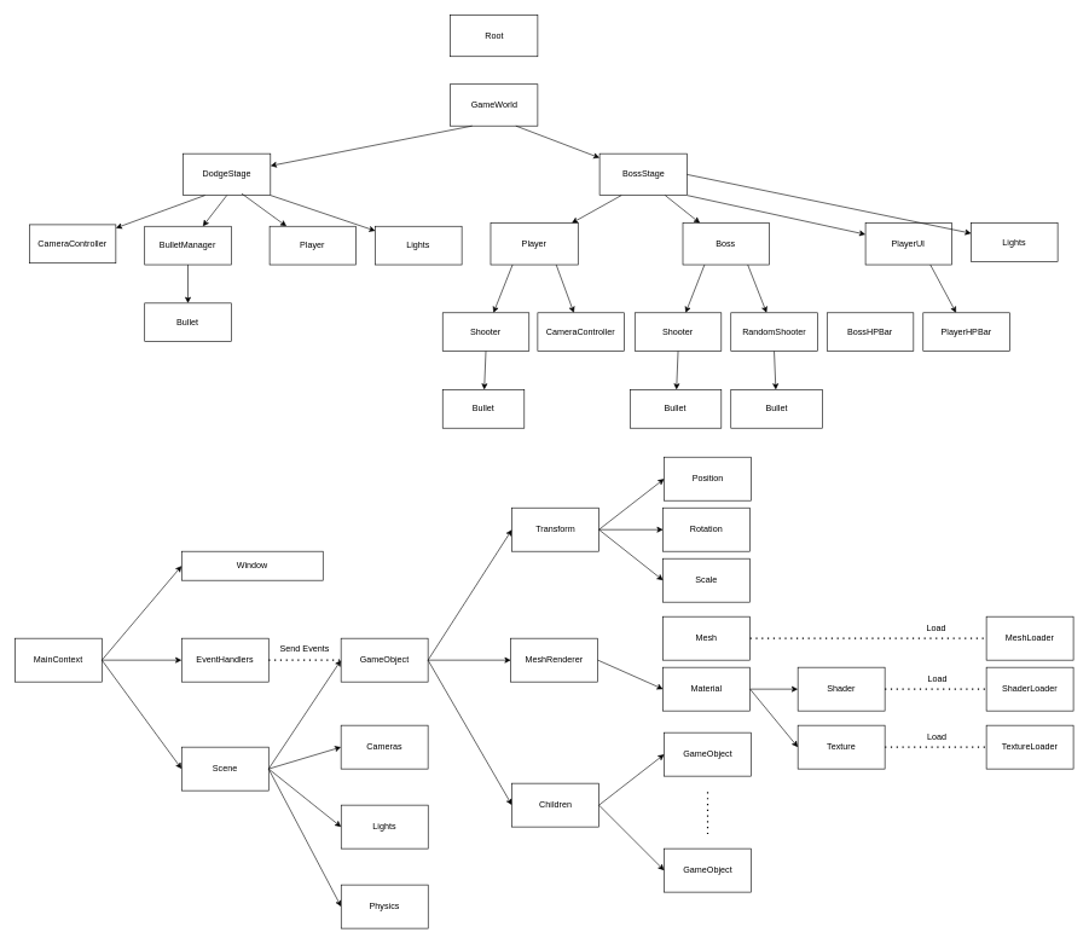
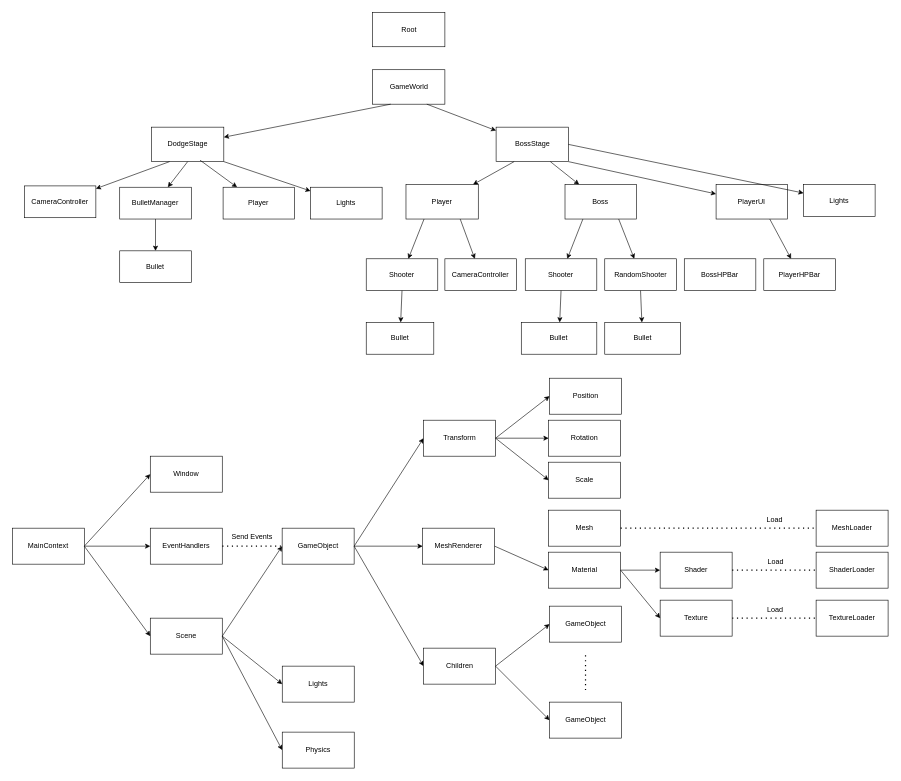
  <mxCell id="0" />
  <mxCell id="1" parent="0" />
  <mxCell id="2" value="GameObject" style="rounded=0;whiteSpace=wrap;html=1;" vertex="1" parent="1"><mxGeometry x="469.84" y="880" width="120" height="60" as="geometry" /></mxCell>
  <mxCell id="3" value="" style="endArrow=classic;html=1;rounded=0;exitX=1;exitY=0.5;exitDx=0;exitDy=0;entryX=0;entryY=0.5;entryDx=0;entryDy=0;" edge="1" parent="1" source="2" target="4"><mxGeometry width="50" height="50" relative="1" as="geometry"><mxPoint x="654.08" y="860" as="sourcePoint" /><mxPoint x="714.08" y="710" as="targetPoint" /></mxGeometry></mxCell>
  <mxCell id="4" value="Transform" style="rounded=0;whiteSpace=wrap;html=1;" vertex="1" parent="1"><mxGeometry x="705.6" y="700" width="120" height="60" as="geometry" /></mxCell>
  <mxCell id="5" value="" style="endArrow=classic;html=1;rounded=0;exitX=1;exitY=0.5;exitDx=0;exitDy=0;" edge="1" parent="1" source="2" target="6"><mxGeometry width="50" height="50" relative="1" as="geometry"><mxPoint x="764.08" y="890" as="sourcePoint" /><mxPoint x="704.08" y="910" as="targetPoint" /></mxGeometry></mxCell>
  <mxCell id="6" value="MeshRenderer" style="rounded=0;whiteSpace=wrap;html=1;" vertex="1" parent="1"><mxGeometry x="704.08" y="880" width="120" height="60" as="geometry" /></mxCell>
  <mxCell id="7" value="" style="endArrow=classic;html=1;rounded=0;exitX=1;exitY=0.5;exitDx=0;exitDy=0;entryX=0;entryY=0.5;entryDx=0;entryDy=0;" edge="1" parent="1" source="2" target="8"><mxGeometry width="50" height="50" relative="1" as="geometry"><mxPoint x="574.08" y="1090" as="sourcePoint" /><mxPoint x="694.08" y="1030" as="targetPoint" /></mxGeometry></mxCell>
  <mxCell id="8" value="Children" style="rounded=0;whiteSpace=wrap;html=1;" vertex="1" parent="1"><mxGeometry x="705.6" y="1080" width="120" height="60" as="geometry" /></mxCell>
  <mxCell id="9" value="Mesh" style="rounded=0;whiteSpace=wrap;html=1;" vertex="1" parent="1"><mxGeometry x="914.08" y="850" width="120" height="60" as="geometry" /></mxCell>
  <mxCell id="10" value="" style="endArrow=classic;html=1;rounded=0;exitX=1;exitY=0.5;exitDx=0;exitDy=0;entryX=0;entryY=0.5;entryDx=0;entryDy=0;" edge="1" parent="1" source="6" target="11"><mxGeometry width="50" height="50" relative="1" as="geometry"><mxPoint x="764.08" y="900" as="sourcePoint" /><mxPoint x="854.08" y="970" as="targetPoint" /></mxGeometry></mxCell>
  <mxCell id="11" value="Material" style="rounded=0;whiteSpace=wrap;html=1;" vertex="1" parent="1"><mxGeometry x="914.08" y="920" width="120" height="60" as="geometry" /></mxCell>
  <mxCell id="12" value="GameObject" style="rounded=0;whiteSpace=wrap;html=1;" vertex="1" parent="1"><mxGeometry x="915.6" y="1010" width="120" height="60" as="geometry" /></mxCell>
  <mxCell id="13" value="" style="endArrow=classic;html=1;rounded=0;exitX=1;exitY=0.5;exitDx=0;exitDy=0;entryX=0;entryY=0.5;entryDx=0;entryDy=0;" edge="1" parent="1" source="8" target="12"><mxGeometry width="50" height="50" relative="1" as="geometry"><mxPoint x="815.6" y="1140" as="sourcePoint" /><mxPoint x="865.6" y="1090" as="targetPoint" /></mxGeometry></mxCell>
  <mxCell id="14" value="" style="endArrow=none;dashed=1;html=1;dashPattern=1 3;strokeWidth=2;rounded=0;" edge="1" parent="1"><mxGeometry width="50" height="50" relative="1" as="geometry"><mxPoint x="975.6" y="1150" as="sourcePoint" /><mxPoint x="975.6" y="1090" as="targetPoint" /></mxGeometry></mxCell>
  <mxCell id="15" value="GameObject" style="rounded=0;whiteSpace=wrap;html=1;" vertex="1" parent="1"><mxGeometry x="915.6" y="1170" width="120" height="60" as="geometry" /></mxCell>
  <mxCell id="16" value="" style="endArrow=classic;html=1;rounded=0;exitX=1;exitY=0.5;exitDx=0;exitDy=0;entryX=0;entryY=0.5;entryDx=0;entryDy=0;" edge="1" parent="1" source="8" target="15"><mxGeometry width="50" height="50" relative="1" as="geometry"><mxPoint x="725.6" y="1210" as="sourcePoint" /><mxPoint x="775.6" y="1160" as="targetPoint" /></mxGeometry></mxCell>
  <mxCell id="17" value="Position" style="rounded=0;whiteSpace=wrap;html=1;" vertex="1" parent="1"><mxGeometry x="915.6" y="630" width="120" height="60" as="geometry" /></mxCell>
  <mxCell id="18" value="Scale" style="rounded=0;whiteSpace=wrap;html=1;" vertex="1" parent="1"><mxGeometry x="914.08" y="770" width="120" height="60" as="geometry" /></mxCell>
  <mxCell id="19" value="&lt;div&gt;Rotation&lt;/div&gt;" style="rounded=0;whiteSpace=wrap;html=1;" vertex="1" parent="1"><mxGeometry x="914.08" y="700" width="120" height="60" as="geometry" /></mxCell>
  <mxCell id="20" value="" style="endArrow=classic;html=1;rounded=0;entryX=0;entryY=0.5;entryDx=0;entryDy=0;exitX=1;exitY=0.5;exitDx=0;exitDy=0;" edge="1" parent="1" source="4" target="17"><mxGeometry width="50" height="50" relative="1" as="geometry"><mxPoint x="754.08" y="810" as="sourcePoint" /><mxPoint x="914.08" y="650" as="targetPoint" /></mxGeometry></mxCell>
  <mxCell id="21" value="" style="endArrow=classic;html=1;rounded=0;entryX=0;entryY=0.5;entryDx=0;entryDy=0;exitX=1;exitY=0.5;exitDx=0;exitDy=0;" edge="1" parent="1" source="4" target="19"><mxGeometry width="50" height="50" relative="1" as="geometry"><mxPoint x="834.08" y="800" as="sourcePoint" /><mxPoint x="884.08" y="750" as="targetPoint" /></mxGeometry></mxCell>
  <mxCell id="22" value="" style="endArrow=classic;html=1;rounded=0;entryX=0;entryY=0.5;entryDx=0;entryDy=0;exitX=1;exitY=0.5;exitDx=0;exitDy=0;" edge="1" parent="1" source="4" target="18"><mxGeometry width="50" height="50" relative="1" as="geometry"><mxPoint x="824.08" y="840" as="sourcePoint" /><mxPoint x="874.08" y="790" as="targetPoint" /></mxGeometry></mxCell>
  <mxCell id="23" value="Scene" style="rounded=0;whiteSpace=wrap;html=1;" vertex="1" parent="1"><mxGeometry x="250" y="1030" width="120" height="60" as="geometry" /></mxCell>
  <mxCell id="24" value="" style="endArrow=classic;html=1;rounded=0;exitX=1;exitY=0.5;exitDx=0;exitDy=0;entryX=0;entryY=0.5;entryDx=0;entryDy=0;" edge="1" parent="1" source="23" target="2"><mxGeometry width="50" height="50" relative="1" as="geometry"><mxPoint x="501.36" y="1050" as="sourcePoint" /><mxPoint x="551.36" y="1000" as="targetPoint" /></mxGeometry></mxCell>
  <mxCell id="25" value="" style="endArrow=classic;html=1;rounded=0;exitX=1;exitY=0.5;exitDx=0;exitDy=0;entryX=0;entryY=0.5;entryDx=0;entryDy=0;" edge="1" parent="1" source="23" target="26"><mxGeometry width="50" height="50" relative="1" as="geometry"><mxPoint x="470" y="1200" as="sourcePoint" /><mxPoint x="460" y="1200" as="targetPoint" /></mxGeometry></mxCell>
  <mxCell id="26" value="Physics" style="rounded=0;whiteSpace=wrap;html=1;" vertex="1" parent="1"><mxGeometry x="470" y="1220" width="120" height="60" as="geometry" /></mxCell>
- <mxCell id="27" value="Cameras" style="rounded=0;whiteSpace=wrap;html=1;" vertex="1" parent="1"><mxGeometry x="469.84" y="1000" width="120" height="60" as="geometry" /></mxCell>
  <mxCell id="28" value="Lights" style="rounded=0;whiteSpace=wrap;html=1;" vertex="1" parent="1"><mxGeometry x="470" y="1110" width="120" height="60" as="geometry" /></mxCell>
- <mxCell id="29" value="" style="endArrow=classic;html=1;rounded=0;exitX=1;exitY=0.5;exitDx=0;exitDy=0;entryX=0;entryY=0.5;entryDx=0;entryDy=0;" edge="1" parent="1" source="23" target="27"><mxGeometry width="50" height="50" relative="1" as="geometry"><mxPoint x="450" y="1150" as="sourcePoint" /><mxPoint x="500" y="1100" as="targetPoint" /></mxGeometry></mxCell>
  <mxCell id="30" value="" style="endArrow=classic;html=1;rounded=0;exitX=1;exitY=0.5;exitDx=0;exitDy=0;entryX=0;entryY=0.5;entryDx=0;entryDy=0;" edge="1" parent="1" source="23" target="28"><mxGeometry width="50" height="50" relative="1" as="geometry"><mxPoint x="320" y="1200" as="sourcePoint" /><mxPoint x="400" y="1190" as="targetPoint" /></mxGeometry></mxCell>
  <mxCell id="31" value="MainContext" style="rounded=0;whiteSpace=wrap;html=1;" vertex="1" parent="1"><mxGeometry x="20" y="880" width="120" height="60" as="geometry" /></mxCell>
  <mxCell id="32" value="" style="endArrow=classic;html=1;rounded=0;exitX=1;exitY=0.5;exitDx=0;exitDy=0;entryX=0;entryY=0.5;entryDx=0;entryDy=0;" edge="1" parent="1" source="31" target="23"><mxGeometry width="50" height="50" relative="1" as="geometry"><mxPoint x="270" y="1230" as="sourcePoint" /><mxPoint x="320" y="1180" as="targetPoint" /></mxGeometry></mxCell>
- <mxCell id="33" value="Window" style="rounded=0;whiteSpace=wrap;html=1;" vertex="1" parent="1"><mxGeometry x="250" y="760" width="195" height="40" as="geometry" /></mxCell>
+ <mxCell id="33" value="Window" style="rounded=0;whiteSpace=wrap;html=1;" vertex="1" parent="1"><mxGeometry x="250" y="760" width="120" height="60" as="geometry" /></mxCell>
  <mxCell id="34" value="" style="endArrow=classic;html=1;rounded=0;exitX=1;exitY=0.5;exitDx=0;exitDy=0;entryX=0;entryY=0.5;entryDx=0;entryDy=0;" edge="1" parent="1" source="31" target="33"><mxGeometry width="50" height="50" relative="1" as="geometry"><mxPoint x="280" y="930" as="sourcePoint" /><mxPoint x="330" y="880" as="targetPoint" /></mxGeometry></mxCell>
  <mxCell id="35" value="EventHandlers" style="rounded=0;whiteSpace=wrap;html=1;" vertex="1" parent="1"><mxGeometry x="250" y="880" width="120" height="60" as="geometry" /></mxCell>
  <mxCell id="36" value="" style="endArrow=classic;html=1;rounded=0;exitX=1;exitY=0.5;exitDx=0;exitDy=0;entryX=0;entryY=0.5;entryDx=0;entryDy=0;" edge="1" parent="1" source="31" target="35"><mxGeometry width="50" height="50" relative="1" as="geometry"><mxPoint x="70" y="1070" as="sourcePoint" /><mxPoint x="120" y="1020" as="targetPoint" /></mxGeometry></mxCell>
  <mxCell id="37" value="" style="endArrow=none;dashed=1;html=1;dashPattern=1 3;strokeWidth=2;rounded=0;exitX=1;exitY=0.5;exitDx=0;exitDy=0;" edge="1" parent="1" source="35"><mxGeometry width="50" height="50" relative="1" as="geometry"><mxPoint x="390" y="940" as="sourcePoint" /><mxPoint x="470" y="910" as="targetPoint" /></mxGeometry></mxCell>
  <mxCell id="38" value="Send Events" style="text;html=1;strokeColor=none;fillColor=none;align=center;verticalAlign=middle;whiteSpace=wrap;rounded=0;" vertex="1" parent="1"><mxGeometry x="370" y="880" width="100" height="30" as="geometry" /></mxCell>
  <mxCell id="39" value="&lt;div&gt;MeshLoader&lt;/div&gt;" style="rounded=0;whiteSpace=wrap;html=1;" vertex="1" parent="1"><mxGeometry x="1360" y="850" width="120" height="60" as="geometry" /></mxCell>
  <mxCell id="40" value="&lt;div&gt;TextureLoader&lt;/div&gt;" style="rounded=0;whiteSpace=wrap;html=1;" vertex="1" parent="1"><mxGeometry x="1360" y="1000" width="120" height="60" as="geometry" /></mxCell>
  <mxCell id="41" value="" style="endArrow=none;dashed=1;html=1;dashPattern=1 3;strokeWidth=2;rounded=0;exitX=1;exitY=0.5;exitDx=0;exitDy=0;entryX=0;entryY=0.5;entryDx=0;entryDy=0;" edge="1" parent="1" source="9" target="39"><mxGeometry width="50" height="50" relative="1" as="geometry"><mxPoint x="1150" y="900" as="sourcePoint" /><mxPoint x="1200" y="850" as="targetPoint" /></mxGeometry></mxCell>
  <mxCell id="42" value="" style="endArrow=none;dashed=1;html=1;dashPattern=1 3;strokeWidth=2;rounded=0;entryX=0;entryY=0.5;entryDx=0;entryDy=0;exitX=1;exitY=0.5;exitDx=0;exitDy=0;" edge="1" parent="1" source="47" target="40"><mxGeometry width="50" height="50" relative="1" as="geometry"><mxPoint x="1150" y="1060" as="sourcePoint" /><mxPoint x="1270" y="1060" as="targetPoint" /></mxGeometry></mxCell>
  <mxCell id="43" value="Load" style="text;html=1;strokeColor=none;fillColor=none;align=center;verticalAlign=middle;whiteSpace=wrap;rounded=0;" vertex="1" parent="1"><mxGeometry x="1261" y="852" width="60" height="30" as="geometry" /></mxCell>
  <mxCell id="44" value="Load" style="text;html=1;strokeColor=none;fillColor=none;align=center;verticalAlign=middle;whiteSpace=wrap;rounded=0;" vertex="1" parent="1"><mxGeometry x="1262" y="1002" width="60" height="30" as="geometry" /></mxCell>
  <mxCell id="45" value="Shader" style="rounded=0;whiteSpace=wrap;html=1;" vertex="1" parent="1"><mxGeometry x="1100" y="920" width="120" height="60" as="geometry" /></mxCell>
  <mxCell id="46" value="" style="endArrow=classic;html=1;rounded=0;exitX=1;exitY=0.5;exitDx=0;exitDy=0;entryX=0;entryY=0.5;entryDx=0;entryDy=0;" edge="1" parent="1" source="11" target="45"><mxGeometry width="50" height="50" relative="1" as="geometry"><mxPoint x="1080" y="1000" as="sourcePoint" /><mxPoint x="1230" y="1210" as="targetPoint" /></mxGeometry></mxCell>
  <mxCell id="47" value="Texture" style="rounded=0;whiteSpace=wrap;html=1;" vertex="1" parent="1"><mxGeometry x="1100" y="1000" width="120" height="60" as="geometry" /></mxCell>
  <mxCell id="48" value="" style="endArrow=classic;html=1;rounded=0;exitX=1;exitY=0.5;exitDx=0;exitDy=0;entryX=0;entryY=0.5;entryDx=0;entryDy=0;" edge="1" parent="1" source="11" target="47"><mxGeometry width="50" height="50" relative="1" as="geometry"><mxPoint x="1080" y="1280" as="sourcePoint" /><mxPoint x="1130" y="1230" as="targetPoint" /></mxGeometry></mxCell>
  <mxCell id="49" value="&lt;div&gt;ShaderLoader&lt;/div&gt;" style="rounded=0;whiteSpace=wrap;html=1;" vertex="1" parent="1"><mxGeometry x="1360" y="920" width="120" height="60" as="geometry" /></mxCell>
  <mxCell id="50" value="" style="endArrow=none;dashed=1;html=1;dashPattern=1 3;strokeWidth=2;rounded=0;entryX=0;entryY=0.5;entryDx=0;entryDy=0;exitX=1;exitY=0.5;exitDx=0;exitDy=0;" edge="1" parent="1" source="45" target="49"><mxGeometry width="50" height="50" relative="1" as="geometry"><mxPoint x="1230" y="1040" as="sourcePoint" /><mxPoint x="1370" y="1040" as="targetPoint" /></mxGeometry></mxCell>
  <mxCell id="51" value="Load" style="text;html=1;strokeColor=none;fillColor=none;align=center;verticalAlign=middle;whiteSpace=wrap;rounded=0;" vertex="1" parent="1"><mxGeometry x="1263" y="922" width="60" height="30" as="geometry" /></mxCell>
  <mxCell id="52" value="" style="group" vertex="1" connectable="0" parent="1"><mxGeometry x="40" y="20" width="1418.37" height="570" as="geometry" /></mxCell>
  <mxCell id="53" value="&lt;div&gt;Root&lt;/div&gt;" style="rounded=0;whiteSpace=wrap;html=1;" vertex="1" parent="52"><mxGeometry x="580.644" width="120.507" height="57.442" as="geometry" /></mxCell>
  <mxCell id="54" value="&lt;div&gt;GameWorld&lt;/div&gt;" style="rounded=0;whiteSpace=wrap;html=1;" vertex="1" parent="52"><mxGeometry x="580.644" y="95.736" width="120.507" height="57.442" as="geometry" /></mxCell>
  <mxCell id="55" value="" style="endArrow=classic;html=1;rounded=0;exitX=0.25;exitY=1;exitDx=0;exitDy=0;" edge="1" parent="52" source="54" target="56"><mxGeometry width="50" height="50" relative="1" as="geometry"><mxPoint x="545.496" y="248.915" as="sourcePoint" /><mxPoint x="535.454" y="191.473" as="targetPoint" /></mxGeometry></mxCell>
  <mxCell id="56" value="DodgeStage" style="rounded=0;whiteSpace=wrap;html=1;" vertex="1" parent="52"><mxGeometry x="212.093" y="191.473" width="120.507" height="57.442" as="geometry" /></mxCell>
  <mxCell id="57" value="" style="endArrow=classic;html=1;rounded=0;exitX=0.75;exitY=1;exitDx=0;exitDy=0;" edge="1" parent="52" source="54" target="58"><mxGeometry width="50" height="50" relative="1" as="geometry"><mxPoint x="696.13" y="201.047" as="sourcePoint" /><mxPoint x="746.341" y="181.899" as="targetPoint" /></mxGeometry></mxCell>
  <mxCell id="58" value="BossStage" style="rounded=0;whiteSpace=wrap;html=1;" vertex="1" parent="52"><mxGeometry x="786.51" y="191.473" width="120.507" height="57.442" as="geometry" /></mxCell>
  <mxCell id="59" value="" style="endArrow=classic;html=1;rounded=0;exitX=0.25;exitY=1;exitDx=0;exitDy=0;" edge="1" parent="52" source="58" target="60"><mxGeometry width="50" height="50" relative="1" as="geometry"><mxPoint x="716.215" y="315.93" as="sourcePoint" /><mxPoint x="746.341" y="296.783" as="targetPoint" /></mxGeometry></mxCell>
  <mxCell id="60" value="Player" style="rounded=0;whiteSpace=wrap;html=1;" vertex="1" parent="52"><mxGeometry x="636.284" y="287.209" width="120.507" height="57.442" as="geometry" /></mxCell>
  <mxCell id="61" value="" style="endArrow=classic;html=1;rounded=0;exitX=0.75;exitY=1;exitDx=0;exitDy=0;" edge="1" parent="52" source="58" target="62"><mxGeometry width="50" height="50" relative="1" as="geometry"><mxPoint x="847.045" y="251.86" as="sourcePoint" /><mxPoint x="917.06" y="287.209" as="targetPoint" /></mxGeometry></mxCell>
  <mxCell id="62" value="Boss" style="rounded=0;whiteSpace=wrap;html=1;" vertex="1" parent="52"><mxGeometry x="901.394" y="287.214" width="119.302" height="57.437" as="geometry" /></mxCell>
  <mxCell id="63" value="" style="endArrow=classic;html=1;rounded=0;exitX=1;exitY=1;exitDx=0;exitDy=0;" edge="1" parent="52" source="58" target="64"><mxGeometry width="50" height="50" relative="1" as="geometry"><mxPoint x="901.394" y="463.953" as="sourcePoint" /><mxPoint x="1073.719" y="291.628" as="targetPoint" /></mxGeometry></mxCell>
  <mxCell id="64" value="PlayerUI" style="rounded=0;whiteSpace=wrap;html=1;" vertex="1" parent="52"><mxGeometry x="1153.254" y="287.214" width="119.302" height="57.437" as="geometry" /></mxCell>
  <mxCell id="65" value="" style="endArrow=classic;html=1;rounded=0;exitX=0.25;exitY=1;exitDx=0;exitDy=0;" edge="1" parent="52" source="62" target="66"><mxGeometry width="50" height="50" relative="1" as="geometry"><mxPoint x="768.836" y="477.209" as="sourcePoint" /><mxPoint x="835.115" y="410.93" as="targetPoint" /></mxGeometry></mxCell>
  <mxCell id="66" value="&lt;div&gt;Shooter&lt;/div&gt;" style="rounded=0;whiteSpace=wrap;html=1;" vertex="1" parent="52"><mxGeometry x="835.115" y="410.93" width="119.302" height="53.023" as="geometry" /></mxCell>
  <mxCell id="67" value="" style="endArrow=classic;html=1;rounded=0;exitX=0.75;exitY=1;exitDx=0;exitDy=0;" edge="1" parent="52" source="62" target="68"><mxGeometry width="50" height="50" relative="1" as="geometry"><mxPoint x="927.906" y="357.907" as="sourcePoint" /><mxPoint x="954.417" y="397.674" as="targetPoint" /></mxGeometry></mxCell>
  <mxCell id="68" value="RandomShooter" style="rounded=0;whiteSpace=wrap;html=1;" vertex="1" parent="52"><mxGeometry x="967.673" y="410.93" width="119.302" height="53.023" as="geometry" /></mxCell>
  <mxCell id="69" value="BossHPBar" style="rounded=0;whiteSpace=wrap;html=1;" vertex="1" parent="52"><mxGeometry x="1100.231" y="410.93" width="119.302" height="53.023" as="geometry" /></mxCell>
  <mxCell id="70" value="" style="endArrow=classic;html=1;rounded=0;exitX=0.75;exitY=1;exitDx=0;exitDy=0;" edge="1" parent="52" source="64" target="71"><mxGeometry width="50" height="50" relative="1" as="geometry"><mxPoint x="1285.812" y="463.953" as="sourcePoint" /><mxPoint x="1352.091" y="397.674" as="targetPoint" /></mxGeometry></mxCell>
  <mxCell id="71" value="PlayerHPBar" style="rounded=0;whiteSpace=wrap;html=1;" vertex="1" parent="52"><mxGeometry x="1232.789" y="410.93" width="119.302" height="53.023" as="geometry" /></mxCell>
  <mxCell id="72" value="" style="endArrow=classic;html=1;rounded=0;exitX=0.25;exitY=1;exitDx=0;exitDy=0;" edge="1" parent="52" source="60" target="73"><mxGeometry width="50" height="50" relative="1" as="geometry"><mxPoint x="278.372" y="503.721" as="sourcePoint" /><mxPoint x="596.511" y="424.186" as="targetPoint" /></mxGeometry></mxCell>
  <mxCell id="73" value="&lt;div&gt;Shooter&lt;/div&gt;" style="rounded=0;whiteSpace=wrap;html=1;" vertex="1" parent="52"><mxGeometry x="569.999" y="410.93" width="119.302" height="53.023" as="geometry" /></mxCell>
  <mxCell id="74" value="" style="endArrow=classic;html=1;rounded=0;exitX=0.75;exitY=1;exitDx=0;exitDy=0;" edge="1" parent="52" source="60" target="75"><mxGeometry width="50" height="50" relative="1" as="geometry"><mxPoint x="636.278" y="570" as="sourcePoint" /><mxPoint x="702.557" y="424.186" as="targetPoint" /></mxGeometry></mxCell>
  <mxCell id="75" value="CameraController" style="rounded=0;whiteSpace=wrap;html=1;" vertex="1" parent="52"><mxGeometry x="701.152" y="410.93" width="119.302" height="53.023" as="geometry" /></mxCell>
  <mxCell id="76" value="" style="endArrow=classic;html=1;rounded=0;exitX=0.25;exitY=1;exitDx=0;exitDy=0;" edge="1" parent="52" source="56" target="77"><mxGeometry width="50" height="50" relative="1" as="geometry"><mxPoint x="251.86" y="344.651" as="sourcePoint" /><mxPoint x="66.279" y="384.419" as="targetPoint" /></mxGeometry></mxCell>
  <mxCell id="77" value="CameraController" style="rounded=0;whiteSpace=wrap;html=1;" vertex="1" parent="52"><mxGeometry y="289.427" width="119.302" height="53.023" as="geometry" /></mxCell>
  <mxCell id="78" value="" style="endArrow=classic;html=1;rounded=0;exitX=0.5;exitY=1;exitDx=0;exitDy=0;" edge="1" parent="52" source="56" target="79"><mxGeometry width="50" height="50" relative="1" as="geometry"><mxPoint x="172.325" y="477.209" as="sourcePoint" /><mxPoint x="198.837" y="304.884" as="targetPoint" /></mxGeometry></mxCell>
  <mxCell id="79" value="BulletManager" style="rounded=0;whiteSpace=wrap;html=1;" vertex="1" parent="52"><mxGeometry x="159.07" y="291.628" width="119.302" height="53.023" as="geometry" /></mxCell>
  <mxCell id="80" value="" style="endArrow=classic;html=1;rounded=0;exitX=0.671;exitY=0.959;exitDx=0;exitDy=0;exitPerimeter=0;" edge="1" parent="52" source="56" target="81"><mxGeometry width="50" height="50" relative="1" as="geometry"><mxPoint x="291.627" y="463.953" as="sourcePoint" /><mxPoint x="357.906" y="304.884" as="targetPoint" /></mxGeometry></mxCell>
  <mxCell id="81" value="Player" style="rounded=0;whiteSpace=wrap;html=1;" vertex="1" parent="52"><mxGeometry x="331.395" y="291.628" width="119.302" height="53.023" as="geometry" /></mxCell>
  <mxCell id="82" value="" style="endArrow=classic;html=1;rounded=0;exitX=1;exitY=0.5;exitDx=0;exitDy=0;" edge="1" parent="52" source="58" target="83"><mxGeometry width="50" height="50" relative="1" as="geometry"><mxPoint x="1365.347" y="357.907" as="sourcePoint" /><mxPoint x="1431.626" y="291.628" as="targetPoint" /></mxGeometry></mxCell>
  <mxCell id="83" value="Lights" style="rounded=0;whiteSpace=wrap;html=1;" vertex="1" parent="52"><mxGeometry x="1299.068" y="287.214" width="119.302" height="53.023" as="geometry" /></mxCell>
  <mxCell id="84" value="" style="endArrow=classic;html=1;rounded=0;exitX=1;exitY=1;exitDx=0;exitDy=0;" edge="1" parent="52" source="56" target="85"><mxGeometry width="50" height="50" relative="1" as="geometry"><mxPoint x="331.395" y="477.209" as="sourcePoint" /><mxPoint x="516.976" y="291.628" as="targetPoint" /></mxGeometry></mxCell>
  <mxCell id="85" value="Lights" style="rounded=0;whiteSpace=wrap;html=1;" vertex="1" parent="52"><mxGeometry x="477.209" y="291.628" width="119.302" height="53.023" as="geometry" /></mxCell>
  <mxCell id="86" value="" style="endArrow=classic;html=1;rounded=0;exitX=0.5;exitY=1;exitDx=0;exitDy=0;" edge="1" parent="52" source="79" target="87"><mxGeometry width="50" height="50" relative="1" as="geometry"><mxPoint x="132.558" y="543.488" as="sourcePoint" /><mxPoint x="198.837" y="477.209" as="targetPoint" /></mxGeometry></mxCell>
  <mxCell id="87" value="Bullet" style="rounded=0;whiteSpace=wrap;html=1;" vertex="1" parent="52"><mxGeometry x="159.07" y="397.674" width="119.302" height="53.023" as="geometry" /></mxCell>
  <mxCell id="88" value="" style="endArrow=classic;html=1;rounded=0;exitX=0.5;exitY=1;exitDx=0;exitDy=0;" edge="1" parent="52" source="73" target="89"><mxGeometry width="50" height="50" relative="1" as="geometry"><mxPoint x="636.278" y="768.837" as="sourcePoint" /><mxPoint x="629.65" y="530.233" as="targetPoint" /></mxGeometry></mxCell>
  <mxCell id="89" value="Bullet" style="rounded=0;whiteSpace=wrap;html=1;" vertex="1" parent="52"><mxGeometry x="569.999" y="516.977" width="112.674" height="53.023" as="geometry" /></mxCell>
  <mxCell id="90" value="" style="endArrow=classic;html=1;rounded=0;exitX=0.5;exitY=1;exitDx=0;exitDy=0;" edge="1" parent="52" source="66" target="91"><mxGeometry width="50" height="50" relative="1" as="geometry"><mxPoint x="914.65" y="676.047" as="sourcePoint" /><mxPoint x="894.766" y="530.233" as="targetPoint" /></mxGeometry></mxCell>
  <mxCell id="91" value="Bullet" style="rounded=0;whiteSpace=wrap;html=1;" vertex="1" parent="52"><mxGeometry x="828.487" y="516.977" width="125.93" height="53.023" as="geometry" /></mxCell>
  <mxCell id="92" value="" style="endArrow=classic;html=1;rounded=0;exitX=0.5;exitY=1;exitDx=0;exitDy=0;" edge="1" parent="52" source="68" target="93"><mxGeometry width="50" height="50" relative="1" as="geometry"><mxPoint x="1073.719" y="609.767" as="sourcePoint" /><mxPoint x="1027.324" y="530.233" as="targetPoint" /></mxGeometry></mxCell>
  <mxCell id="93" value="Bullet" style="rounded=0;whiteSpace=wrap;html=1;" vertex="1" parent="52"><mxGeometry x="967.673" y="516.977" width="125.93" height="53.023" as="geometry" /></mxCell>
